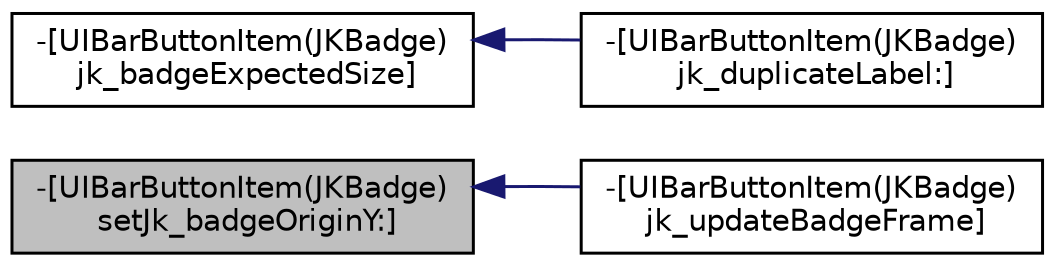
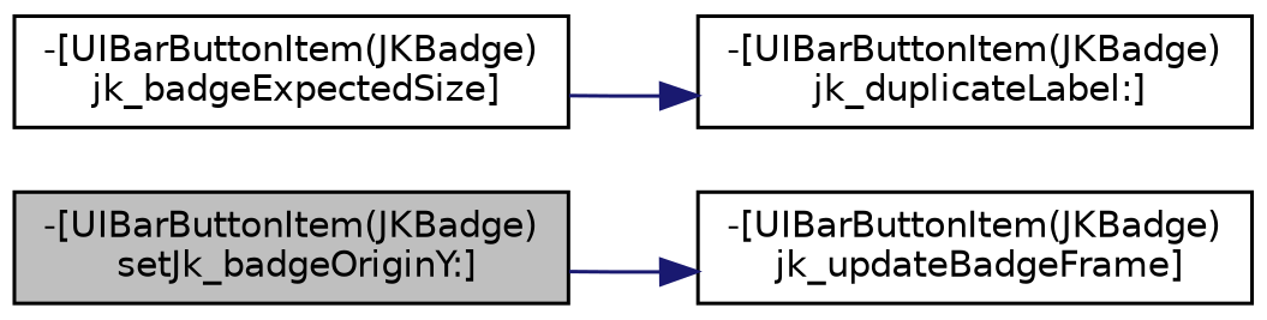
  digraph {
    rankdir=LR
    node [color=black fillcolor=white fontname=Helvetica fontsize=10 shape=record style=filled]
    edge [color=midnightblue fontname=Helvetica fontsize=10 labelfontname=Helvetica labelfontsize=10 style=solid]
    n1 [fillcolor=grey75 fontcolor=black height=0.2 label="-[UIBarButtonItem(JKBadge)\l setJk_badgeOriginY:]" width=0.4]
    n2 [height=0.2 label="-[UIBarButtonItem(JKBadge)\l jk_updateBadgeFrame]" width=0.4]
    n3 [height=0.2 label="-[UIBarButtonItem(JKBadge)\l jk_badgeExpectedSize]" width=0.4]
    n4 [height=0.2 label="-[UIBarButtonItem(JKBadge)\l jk_duplicateLabel:]" width=0.4]
-   n2 -> n1
-   n4 -> n3
+   n1 -> n2
+   n3 -> n4
  }
